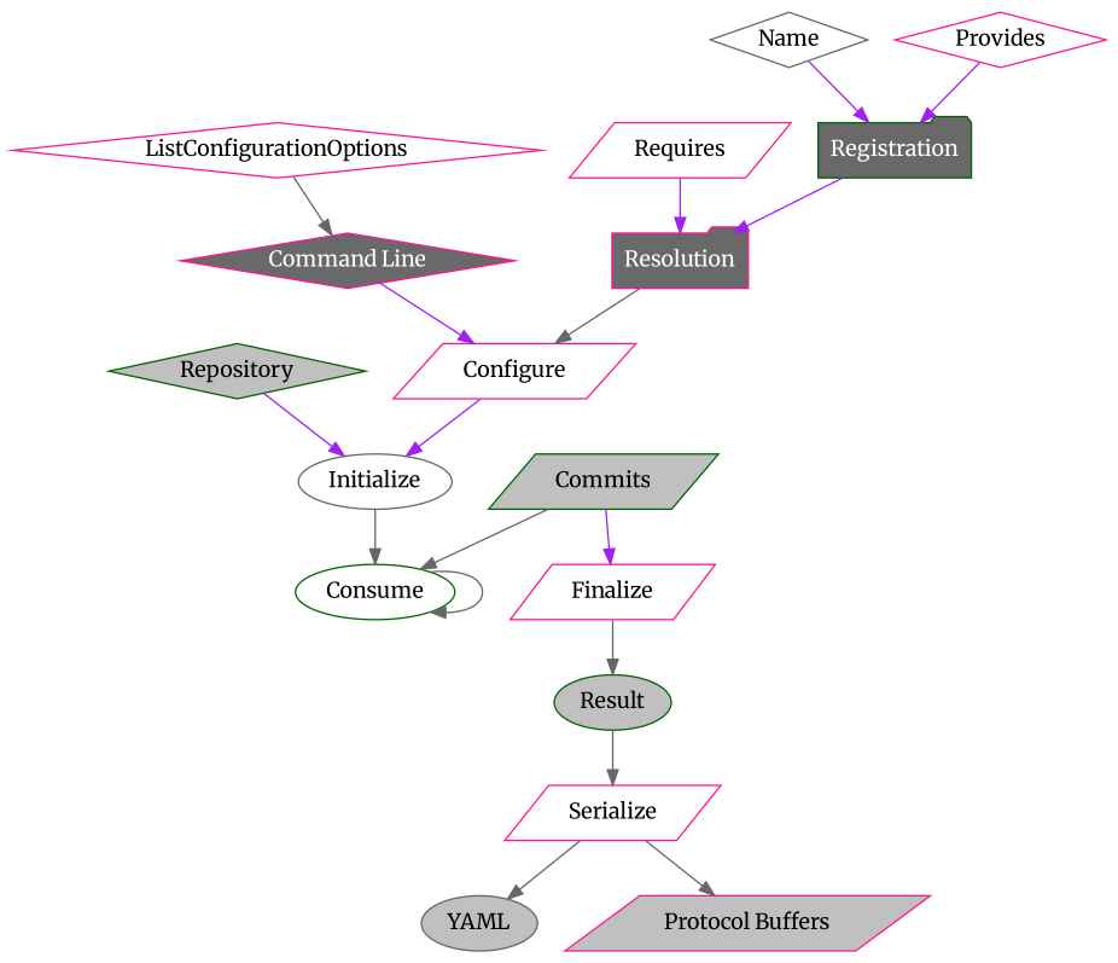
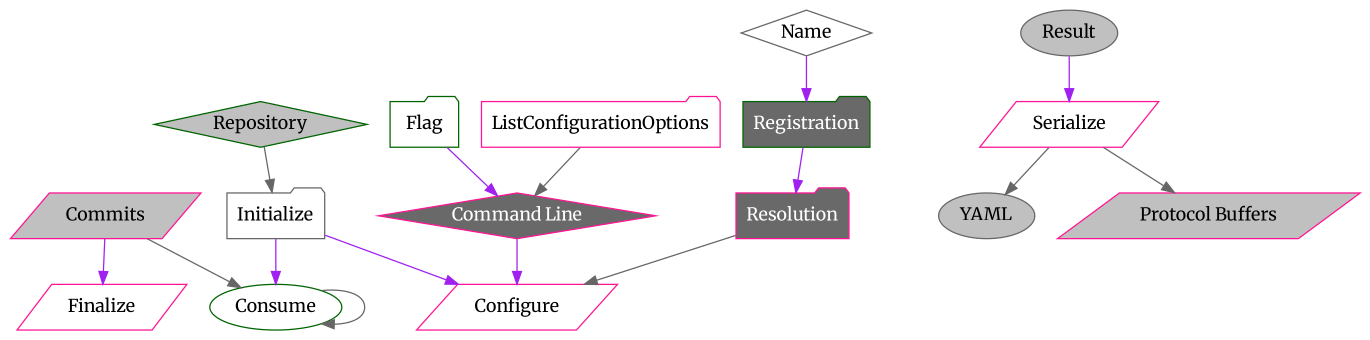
  digraph {
    fontname=Merriweather
    node [color=deeppink fontname=Merriweather shape=parallelogram]
    edge [color=purple fontname=Merriweather]
    Registration [color=darkgreen fillcolor=dimgray fontcolor=white shape=folder style=filled]
    Resolution [fillcolor=dimgray fontcolor=white shape=folder style=filled]
    Name [color=gray40 shape=diamond]
    Configure
-   Provides [shape=diamond]
-   Initialize [color=gray40 shape=ellipse]
-   Requires
+   Initialize [color=gray40 shape=folder]
    Consume [color=darkgreen shape=ellipse]
    "Command Line" [fillcolor=dimgray fontcolor=white shape=diamond style=filled]
-   ListConfigurationOptions [shape=diamond]
+   Flag [color=darkgreen shape=folder]
+   ListConfigurationOptions [shape=folder]
    Repository [color=darkgreen fillcolor=gray shape=diamond style=filled]
    Finalize
-   Result [color=darkgreen fillcolor=gray shape=ellipse style=filled]
-   Commits [color=darkgreen fillcolor=gray style=filled]
+   Result [color=gray40 fillcolor=gray shape=ellipse style=filled]
+   Commits [fillcolor=gray style=filled]
    Serialize
    YAML [color=gray40 fillcolor=gray shape=ellipse style=filled]
    "Protocol Buffers" [fillcolor=gray style=filled]
    Registration -> Resolution
    Resolution -> Configure [color=gray40]
    Name -> Registration
-   Configure -> Initialize
-   Provides -> Registration
-   Initialize -> Consume [color=gray40]
-   Requires -> Resolution
+   Initialize -> Configure
+   Initialize -> Consume
    Consume -> Consume [color=gray40]
    "Command Line" -> Configure
+   Flag -> "Command Line"
    ListConfigurationOptions -> "Command Line" [color=gray40]
-   Repository -> Initialize
-   Finalize -> Result [color=gray40]
-   Result -> Serialize [color=gray40]
+   Repository -> Initialize [color=gray40]
+   Result -> Serialize
    Commits -> Consume [color=gray40]
    Commits -> Finalize
    Serialize -> YAML [color=gray40]
    Serialize -> "Protocol Buffers" [color=gray40]
  }
